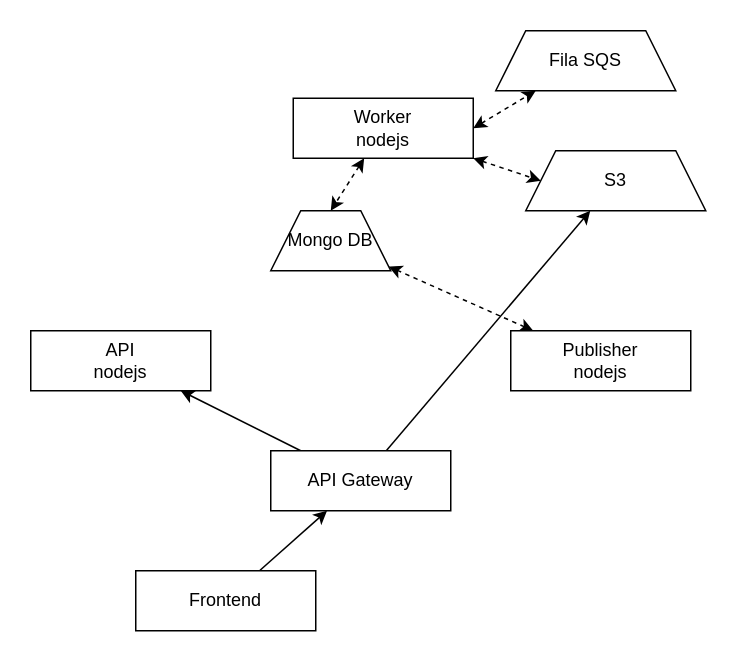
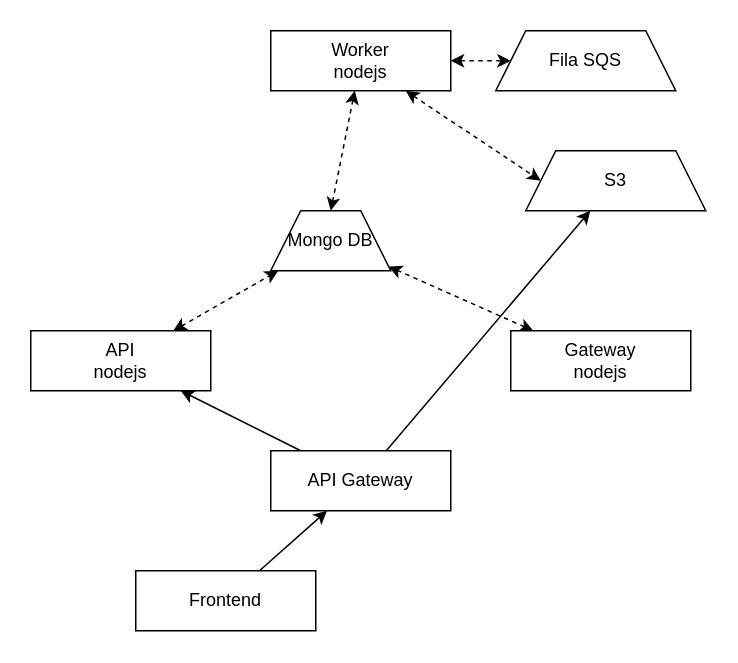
  <mxCell id="0" />
  <mxCell id="1" parent="0" />
  <mxCell id="2" value="" style="edgeStyle=none;html=1;" edge="1" parent="1" source="3" target="6"><mxGeometry relative="1" as="geometry" /></mxCell>
  <mxCell id="3" value="Frontend" style="whiteSpace=wrap;html=1;" vertex="1" parent="1"><mxGeometry x="90" y="380" width="120" height="40" as="geometry" /></mxCell>
  <mxCell id="4" value="" style="edgeStyle=none;html=1;" edge="1" parent="1" source="6" target="8"><mxGeometry relative="1" as="geometry" /></mxCell>
  <mxCell id="5" style="edgeStyle=none;html=1;startArrow=none;startFill=0;" edge="1" parent="1" source="6" target="17"><mxGeometry relative="1" as="geometry" /></mxCell>
  <mxCell id="6" value="API Gateway" style="whiteSpace=wrap;html=1;" vertex="1" parent="1"><mxGeometry x="180" y="300" width="120" height="40" as="geometry" /></mxCell>
+ <mxCell id="7" value="" style="edgeStyle=none;html=1;startArrow=classic;startFill=1;dashed=1;" edge="1" parent="1" source="8" target="9"><mxGeometry relative="1" as="geometry" /></mxCell>
  <mxCell id="8" value="API&lt;br&gt;nodejs" style="whiteSpace=wrap;html=1;" vertex="1" parent="1"><mxGeometry x="20" y="220" width="120" height="40" as="geometry" /></mxCell>
  <mxCell id="9" value="Mongo DB" style="shape=trapezoid;perimeter=trapezoidPerimeter;whiteSpace=wrap;html=1;fixedSize=1;" vertex="1" parent="1"><mxGeometry x="180" y="140" width="80" height="40" as="geometry" /></mxCell>
  <mxCell id="10" style="edgeStyle=none;html=1;dashed=1;startArrow=classic;startFill=1;exitX=1;exitY=0.5;exitDx=0;exitDy=0;" edge="1" parent="1" source="13" target="14"><mxGeometry relative="1" as="geometry" /></mxCell>
  <mxCell id="11" style="edgeStyle=none;html=1;entryX=0.5;entryY=0;entryDx=0;entryDy=0;dashed=1;startArrow=classic;startFill=1;" edge="1" parent="1" source="13" target="9"><mxGeometry relative="1" as="geometry" /></mxCell>
  <mxCell id="12" style="edgeStyle=none;html=1;entryX=0;entryY=0.5;entryDx=0;entryDy=0;dashed=1;startArrow=classic;startFill=1;" edge="1" parent="1" source="13" target="17"><mxGeometry relative="1" as="geometry" /></mxCell>
- <mxCell id="13" value="Worker&lt;br&gt;nodejs" style="whiteSpace=wrap;html=1;" vertex="1" parent="1"><mxGeometry x="195" y="65" width="120" height="40" as="geometry" /></mxCell>
+ <mxCell id="13" value="Worker&lt;br&gt;nodejs" style="whiteSpace=wrap;html=1;" vertex="1" parent="1"><mxGeometry x="180" y="20" width="120" height="40" as="geometry" /></mxCell>
  <mxCell id="14" value="Fila SQS" style="shape=trapezoid;perimeter=trapezoidPerimeter;whiteSpace=wrap;html=1;fixedSize=1;" vertex="1" parent="1"><mxGeometry x="330" y="20" width="120" height="40" as="geometry" /></mxCell>
  <mxCell id="15" style="edgeStyle=none;html=1;startArrow=classic;startFill=1;dashed=1;" edge="1" parent="1" source="16" target="9"><mxGeometry relative="1" as="geometry" /></mxCell>
- <mxCell id="16" value="Publisher&lt;br&gt;nodejs" style="whiteSpace=wrap;html=1;" vertex="1" parent="1"><mxGeometry x="340" y="220" width="120" height="40" as="geometry" /></mxCell>
+ <mxCell id="16" value="Gateway&lt;br&gt;nodejs" style="whiteSpace=wrap;html=1;" vertex="1" parent="1"><mxGeometry x="340" y="220" width="120" height="40" as="geometry" /></mxCell>
  <mxCell id="17" value="S3" style="shape=trapezoid;perimeter=trapezoidPerimeter;whiteSpace=wrap;html=1;fixedSize=1;" vertex="1" parent="1"><mxGeometry x="350" y="100" width="120" height="40" as="geometry" /></mxCell>
